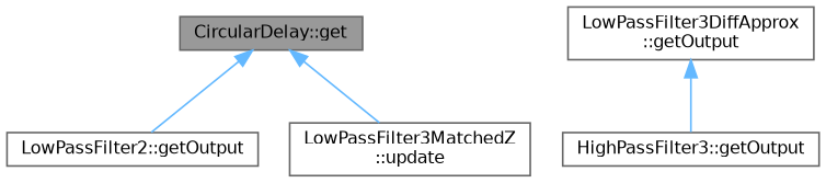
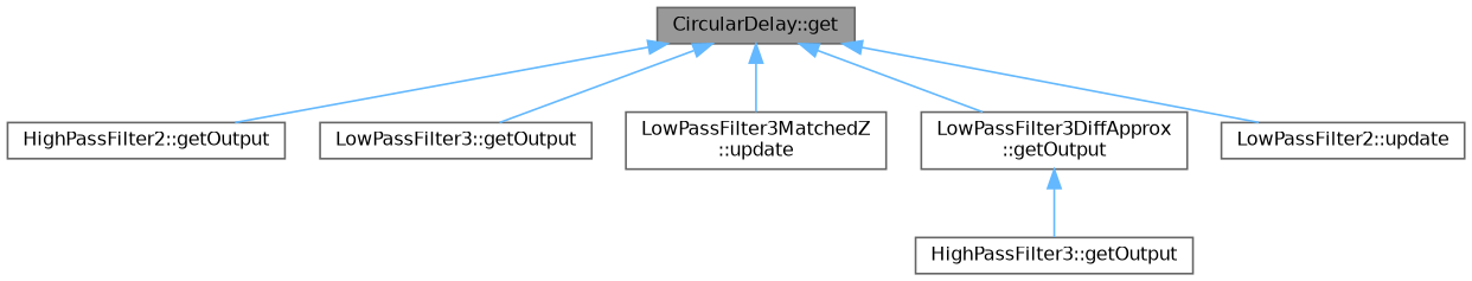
  digraph {
    rankdir=TB
    node [color=grey40 fillcolor=white fontname=Helvetica fontsize=10 shape=box style=filled]
    edge [color=steelblue1 dir=back fontname=Helvetica fontsize=10 labelfontname=Helvetica labelfontsize=10 style=solid]
    n1 [color=gray40 fillcolor=grey60 fontcolor=black height=0.2 label="CircularDelay::get" width=0.4]
-   n2 [height=0.2 label="LowPassFilter2::getOutput" width=0.4]
+   n2 [height=0.2 label="HighPassFilter2::getOutput" width=0.4]
+   n3 [height=0.2 label="LowPassFilter3::getOutput" width=0.4]
    n4 [height=0.2 label="LowPassFilter3MatchedZ\l::update" width=0.4]
    n5 [height=0.2 label="LowPassFilter3DiffApprox\l::getOutput" width=0.4]
+   n6 [height=0.2 label="LowPassFilter2::update" width=0.4]
    n7 [height=0.2 label="HighPassFilter3::getOutput" width=0.4]
    n1 -> n2
+   n1 -> n3
    n1 -> n4
+   n1 -> n5
+   n1 -> n6
    n5 -> n7
  }
